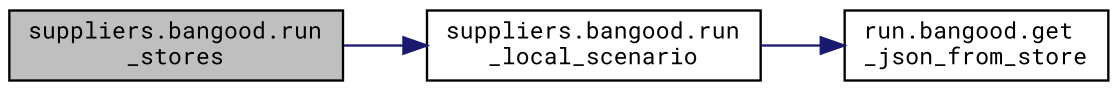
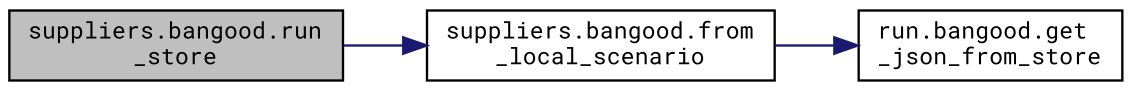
  digraph {
    fontname="Roboto Mono"
    rankdir=LR
    node [color=black fillcolor=white fontname="Roboto Mono" fontsize=10 shape=record style=filled]
    edge [color=midnightblue fontname="Roboto Mono" fontsize=10 labelfontname=Helvetica labelfontsize=10 style=solid]
-   n1 [fillcolor=grey75 fontcolor=black height=0.2 label="suppliers.bangood.run\l_stores" width=0.4]
-   n2 [height=0.2 label="suppliers.bangood.run\l_local_scenario" width=0.4]
+   n1 [fillcolor=grey75 fontcolor=black height=0.2 label="suppliers.bangood.run\l_store" width=0.4]
+   n2 [height=0.2 label="suppliers.bangood.from\l_local_scenario" width=0.4]
    n3 [height=0.2 label="run.bangood.get\l_json_from_store" width=0.4]
    n1 -> n2
    n2 -> n3
  }
